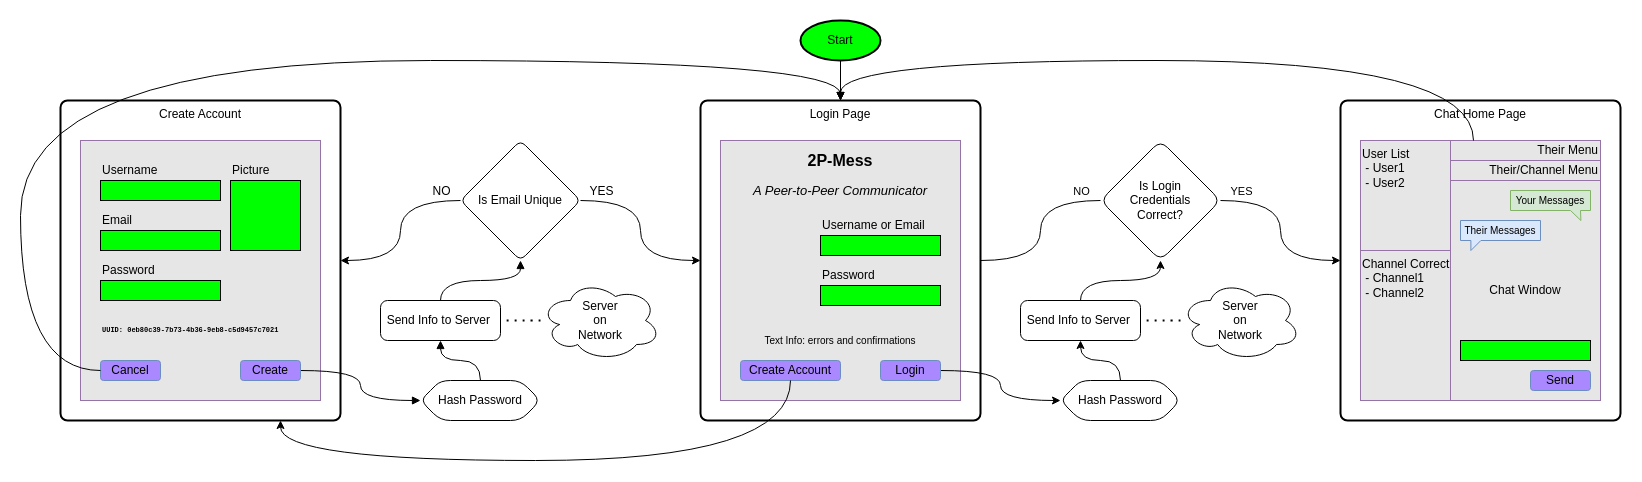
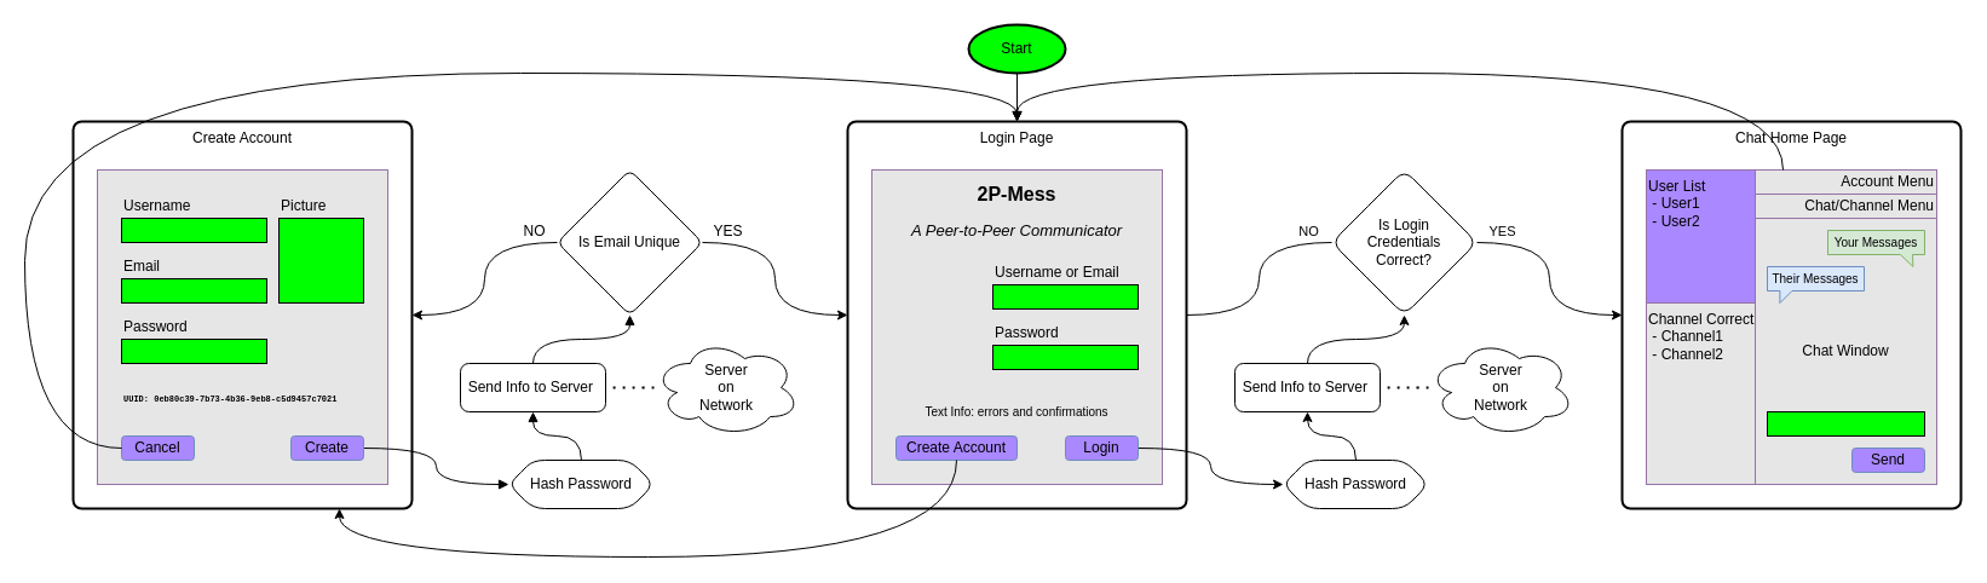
  <mxCell id="0" />
  <mxCell id="1" parent="0" />
  <mxCell id="2" value="Login Page" style="rounded=1;absoluteArcSize=1;arcSize=14;strokeWidth=2;fillColor=default;verticalAlign=top;align=center;labelPosition=center;verticalLabelPosition=middle;labelBackgroundColor=none;labelBorderColor=none;whiteSpace=wrap;html=1;spacingLeft=0;horizontal=1;" vertex="1" parent="1"><mxGeometry x="700" y="100" width="280" height="320" as="geometry" /></mxCell>
  <mxCell id="3" value="" style="rounded=0;whiteSpace=wrap;html=1;labelBackgroundColor=none;labelBorderColor=none;fillColor=#E6E6E6;strokeColor=#9673a6;" vertex="1" parent="1"><mxGeometry x="720" y="140" width="240" height="260" as="geometry" /></mxCell>
  <mxCell id="4" value="Start" style="strokeWidth=2;html=1;shape=mxgraph.flowchart.start_2;whiteSpace=wrap;labelBackgroundColor=none;labelBorderColor=none;fillColor=#00FF00;fontColor=#000000;" vertex="1" parent="1"><mxGeometry x="800" y="20" width="80" height="40" as="geometry" /></mxCell>
  <mxCell id="5" value="" style="endArrow=block;html=1;rounded=0;fontColor=#000000;endFill=1;" edge="1" parent="1" source="4" target="2"><mxGeometry width="50" height="50" relative="1" as="geometry"><mxPoint x="880" y="10" as="sourcePoint" /><mxPoint x="780" y="70" as="targetPoint" /></mxGeometry></mxCell>
  <mxCell id="6" value="" style="rounded=0;whiteSpace=wrap;html=1;labelBackgroundColor=none;labelBorderColor=none;fontColor=#000000;fillColor=#00FF00;" vertex="1" parent="1"><mxGeometry x="820" y="235" width="120" height="20" as="geometry" /></mxCell>
  <mxCell id="7" value="Username or Email" style="text;html=1;strokeColor=none;fillColor=none;align=left;verticalAlign=middle;whiteSpace=wrap;rounded=0;labelBackgroundColor=none;labelBorderColor=none;fontColor=#000000;" vertex="1" parent="1"><mxGeometry x="820" y="215" width="120" height="20" as="geometry" /></mxCell>
  <mxCell id="8" value="" style="rounded=0;whiteSpace=wrap;html=1;labelBackgroundColor=none;labelBorderColor=none;fontColor=#000000;fillColor=#00FF00;" vertex="1" parent="1"><mxGeometry x="820" y="285" width="120" height="20" as="geometry" /></mxCell>
  <mxCell id="9" value="Password" style="text;html=1;strokeColor=none;fillColor=none;align=left;verticalAlign=middle;whiteSpace=wrap;rounded=0;labelBackgroundColor=none;labelBorderColor=none;fontColor=#000000;" vertex="1" parent="1"><mxGeometry x="820" y="265" width="120" height="20" as="geometry" /></mxCell>
  <mxCell id="10" value="" style="rounded=0;orthogonalLoop=1;jettySize=auto;html=1;fontColor=#000000;edgeStyle=orthogonalEdgeStyle;curved=1;" edge="1" parent="1" source="11" target="59"><mxGeometry relative="1" as="geometry" /></mxCell>
  <mxCell id="11" value="Login" style="rounded=1;whiteSpace=wrap;html=1;labelBackgroundColor=none;labelBorderColor=none;fillColor=#AA88FF;strokeColor=#6c8ebf;" vertex="1" parent="1"><mxGeometry x="880" y="360" width="60" height="20" as="geometry" /></mxCell>
  <mxCell id="12" value="Create Account" style="rounded=1;whiteSpace=wrap;html=1;labelBackgroundColor=none;labelBorderColor=none;fillColor=#AA88FF;strokeColor=#6c8ebf;" vertex="1" parent="1"><mxGeometry x="740" y="360" width="100" height="20" as="geometry" /></mxCell>
  <mxCell id="13" value="2P-Mess" style="text;html=1;strokeColor=none;fillColor=none;align=center;verticalAlign=middle;whiteSpace=wrap;rounded=0;labelBackgroundColor=none;labelBorderColor=none;fontColor=#000000;fontStyle=1;fontSize=16;" vertex="1" parent="1"><mxGeometry x="740" y="150" width="200" height="20" as="geometry" /></mxCell>
  <mxCell id="14" value="A Peer-to-Peer Communicator" style="text;html=1;strokeColor=none;fillColor=none;align=center;verticalAlign=middle;whiteSpace=wrap;rounded=0;labelBackgroundColor=none;labelBorderColor=none;fontColor=#000000;fontStyle=2;fontSize=13;" vertex="1" parent="1"><mxGeometry x="740" y="180" width="200" height="20" as="geometry" /></mxCell>
  <mxCell id="15" value="Is Login &lt;br&gt;Credentials&lt;br&gt;Correct?" style="rhombus;whiteSpace=wrap;html=1;rounded=1;labelBackgroundColor=none;labelBorderColor=none;" vertex="1" parent="1"><mxGeometry x="1100" y="140" width="120" height="120" as="geometry" /></mxCell>
  <mxCell id="16" value="" style="endArrow=none;html=1;rounded=0;fontColor=#000000;edgeStyle=orthogonalEdgeStyle;elbow=vertical;curved=1;" edge="1" parent="1" source="15" target="2"><mxGeometry width="50" height="50" relative="1" as="geometry"><mxPoint x="880" y="310" as="sourcePoint" /><mxPoint x="930" y="260" as="targetPoint" /></mxGeometry></mxCell>
  <mxCell id="17" value="NO" style="edgeLabel;html=1;align=center;verticalAlign=middle;resizable=0;points=[];fontColor=#000000;" vertex="1" connectable="0" parent="16"><mxGeometry x="-0.114" y="17" relative="1" as="geometry"><mxPoint x="23" y="-30" as="offset" /></mxGeometry></mxCell>
  <mxCell id="18" value="Chat Home Page" style="rounded=1;absoluteArcSize=1;arcSize=14;strokeWidth=2;fillColor=default;verticalAlign=top;align=center;labelPosition=center;verticalLabelPosition=middle;labelBackgroundColor=none;labelBorderColor=none;whiteSpace=wrap;html=1;spacingLeft=0;horizontal=1;" vertex="1" parent="1"><mxGeometry x="1340" y="100" width="280" height="320" as="geometry" /></mxCell>
  <mxCell id="19" value="" style="endArrow=classic;html=1;rounded=0;fontColor=#000000;curved=1;elbow=vertical;edgeStyle=orthogonalEdgeStyle;" edge="1" parent="1" source="15" target="18"><mxGeometry width="50" height="50" relative="1" as="geometry"><mxPoint x="1200" y="310" as="sourcePoint" /><mxPoint x="1180" y="240" as="targetPoint" /></mxGeometry></mxCell>
  <mxCell id="20" value="YES" style="edgeLabel;html=1;align=center;verticalAlign=middle;resizable=0;points=[];fontColor=#000000;" vertex="1" connectable="0" parent="19"><mxGeometry x="-0.172" relative="1" as="geometry"><mxPoint x="-40" y="-25" as="offset" /></mxGeometry></mxCell>
- <mxCell id="21" value="User List&lt;br&gt;&amp;nbsp;- User1&lt;br&gt;&amp;nbsp;- User2&lt;br&gt;" style="rounded=0;whiteSpace=wrap;html=1;labelBackgroundColor=none;labelBorderColor=none;fillColor=#E6E6E6;strokeColor=#9673a6;verticalAlign=top;align=left;" vertex="1" parent="1"><mxGeometry x="1360" y="140" width="90" height="110" as="geometry" /></mxCell>
- <mxCell id="22" value="Their Menu" style="rounded=0;whiteSpace=wrap;html=1;labelBackgroundColor=none;labelBorderColor=none;fillColor=#E6E6E6;strokeColor=#9673a6;align=right;" vertex="1" parent="1"><mxGeometry x="1450" y="140" width="150" height="20" as="geometry" /></mxCell>
+ <mxCell id="21" value="User List&lt;br&gt;&amp;nbsp;- User1&lt;br&gt;&amp;nbsp;- User2&lt;br&gt;" style="rounded=0;whiteSpace=wrap;html=1;labelBackgroundColor=none;labelBorderColor=none;fillColor=#aa88ff;strokeColor=#9673a6;verticalAlign=top;align=left;" vertex="1" parent="1"><mxGeometry x="1360" y="140" width="90" height="110" as="geometry" /></mxCell>
+ <mxCell id="22" value="Account Menu" style="rounded=0;whiteSpace=wrap;html=1;labelBackgroundColor=none;labelBorderColor=none;fillColor=#E6E6E6;strokeColor=#9673a6;align=right;" vertex="1" parent="1"><mxGeometry x="1450" y="140" width="150" height="20" as="geometry" /></mxCell>
  <mxCell id="23" value="Chat Window" style="rounded=0;whiteSpace=wrap;html=1;labelBackgroundColor=none;labelBorderColor=none;fillColor=#E6E6E6;strokeColor=#9673a6;" vertex="1" parent="1"><mxGeometry x="1450" y="180" width="150" height="220" as="geometry" /></mxCell>
  <mxCell id="24" value="" style="endArrow=block;html=1;rounded=0;fontColor=#000000;curved=1;elbow=vertical;endFill=1;edgeStyle=orthogonalEdgeStyle;" edge="1" parent="1" source="22" target="2"><mxGeometry width="50" height="50" relative="1" as="geometry"><mxPoint x="1510" y="260" as="sourcePoint" /><mxPoint x="1560" y="210" as="targetPoint" /><Array as="points"><mxPoint x="1473" y="60" /><mxPoint x="840" y="60" /></Array></mxGeometry></mxCell>
  <mxCell id="25" value="&lt;span&gt;Channel Correct&lt;/span&gt;&lt;br&gt;&lt;div&gt;&lt;span&gt;&amp;nbsp;- Channel1&lt;/span&gt;&lt;/div&gt;&lt;div&gt;&lt;span&gt;&amp;nbsp;- Channel2&lt;/span&gt;&lt;/div&gt;" style="rounded=0;whiteSpace=wrap;html=1;labelBackgroundColor=none;labelBorderColor=none;fillColor=#E6E6E6;strokeColor=#9673a6;verticalAlign=top;align=left;" vertex="1" parent="1"><mxGeometry x="1360" y="250" width="90" height="150" as="geometry" /></mxCell>
  <mxCell id="26" value="Create Account" style="rounded=1;absoluteArcSize=1;arcSize=14;strokeWidth=2;fillColor=default;verticalAlign=top;align=center;labelPosition=center;verticalLabelPosition=middle;labelBackgroundColor=none;labelBorderColor=none;whiteSpace=wrap;html=1;spacingLeft=0;horizontal=1;" vertex="1" parent="1"><mxGeometry x="60" y="100" width="280" height="320" as="geometry" /></mxCell>
  <mxCell id="27" value="" style="rounded=0;whiteSpace=wrap;html=1;labelBackgroundColor=none;labelBorderColor=none;fillColor=#E6E6E6;strokeColor=#9673a6;" vertex="1" parent="1"><mxGeometry x="80" y="140" width="240" height="260" as="geometry" /></mxCell>
  <mxCell id="28" value="" style="endArrow=classic;html=1;rounded=0;fontColor=#000000;curved=1;elbow=vertical;edgeStyle=orthogonalEdgeStyle;" edge="1" parent="1" source="12" target="26"><mxGeometry width="50" height="50" relative="1" as="geometry"><mxPoint x="1250" y="590" as="sourcePoint" /><mxPoint x="1300" y="540" as="targetPoint" /><Array as="points"><mxPoint x="790" y="460" /><mxPoint x="280" y="460" /></Array></mxGeometry></mxCell>
  <mxCell id="29" value="" style="rounded=0;whiteSpace=wrap;html=1;labelBackgroundColor=none;labelBorderColor=none;fontColor=#000000;fillColor=#00FF00;" vertex="1" parent="1"><mxGeometry x="100" y="180" width="120" height="20" as="geometry" /></mxCell>
  <mxCell id="30" value="Username" style="text;html=1;strokeColor=none;fillColor=none;align=left;verticalAlign=middle;whiteSpace=wrap;rounded=0;labelBackgroundColor=none;labelBorderColor=none;fontColor=#000000;" vertex="1" parent="1"><mxGeometry x="100" y="160" width="120" height="20" as="geometry" /></mxCell>
  <mxCell id="31" value="" style="rounded=0;whiteSpace=wrap;html=1;labelBackgroundColor=none;labelBorderColor=none;fontColor=#000000;fillColor=#00FF00;" vertex="1" parent="1"><mxGeometry x="100" y="230" width="120" height="20" as="geometry" /></mxCell>
  <mxCell id="32" value="Email" style="text;html=1;strokeColor=none;fillColor=none;align=left;verticalAlign=middle;whiteSpace=wrap;rounded=0;labelBackgroundColor=none;labelBorderColor=none;fontColor=#000000;" vertex="1" parent="1"><mxGeometry x="100" y="210" width="120" height="20" as="geometry" /></mxCell>
  <mxCell id="33" value="" style="rounded=0;whiteSpace=wrap;html=1;labelBackgroundColor=none;labelBorderColor=none;fontColor=#000000;fillColor=#00FF00;" vertex="1" parent="1"><mxGeometry x="100" y="280" width="120" height="20" as="geometry" /></mxCell>
  <mxCell id="34" value="Password&lt;span style=&quot;color: rgba(0 , 0 , 0 , 0) ; font-family: monospace ; font-size: 0px&quot;&gt;%3CmxGraphModel%3E%3Croot%3E%3CmxCell%20id%3D%220%22%2F%3E%3CmxCell%20id%3D%221%22%20parent%3D%220%22%2F%3E%3CmxCell%20id%3D%222%22%20value%3D%22%22%20style%3D%22rounded%3D0%3BwhiteSpace%3Dwrap%3Bhtml%3D1%3BlabelBackgroundColor%3Dnone%3BlabelBorderColor%3Dnone%3BfontColor%3D%23000000%3BfillColor%3D%2300FF00%3B%22%20vertex%3D%221%22%20parent%3D%221%22%3E%3CmxGeometry%20x%3D%22280%22%20y%3D%22770%22%20width%3D%22120%22%20height%3D%2220%22%20as%3D%22geometry%22%2F%3E%3C%2FmxCell%3E%3CmxCell%20id%3D%223%22%20value%3D%22Email%22%20style%3D%22text%3Bhtml%3D1%3BstrokeColor%3Dnone%3BfillColor%3Dnone%3Balign%3Dleft%3BverticalAlign%3Dmiddle%3BwhiteSpace%3Dwrap%3Brounded%3D0%3BlabelBackgroundColor%3Dnone%3BlabelBorderColor%3Dnone%3BfontColor%3D%23000000%3B%22%20vertex%3D%221%22%20parent%3D%221%22%3E%3CmxGeometry%20x%3D%22280%22%20y%3D%22750%22%20width%3D%22120%22%20height%3D%2220%22%20as%3D%22geometry%22%2F%3E%3C%2FmxCell%3E%3C%2Froot%3E%3C%2FmxGraphModel%3E&lt;/span&gt;" style="text;html=1;strokeColor=none;fillColor=none;align=left;verticalAlign=middle;whiteSpace=wrap;rounded=0;labelBackgroundColor=none;labelBorderColor=none;fontColor=#000000;" vertex="1" parent="1"><mxGeometry x="100" y="260" width="120" height="20" as="geometry" /></mxCell>
  <mxCell id="35" value="" style="rounded=0;whiteSpace=wrap;html=1;labelBackgroundColor=none;labelBorderColor=none;fontColor=#000000;fillColor=#00FF00;" vertex="1" parent="1"><mxGeometry x="230" y="180" width="70" height="70" as="geometry" /></mxCell>
  <mxCell id="36" value="Picture" style="text;html=1;strokeColor=none;fillColor=none;align=left;verticalAlign=middle;whiteSpace=wrap;rounded=0;labelBackgroundColor=none;labelBorderColor=none;fontColor=#000000;" vertex="1" parent="1"><mxGeometry x="230" y="160" width="70" height="20" as="geometry" /></mxCell>
  <mxCell id="37" value="" style="edgeStyle=orthogonalEdgeStyle;curved=1;rounded=0;orthogonalLoop=1;jettySize=auto;html=1;fontFamily=Courier New;fontSize=7;fontColor=#000000;endArrow=block;endFill=1;elbow=vertical;" edge="1" parent="1" source="38" target="42"><mxGeometry relative="1" as="geometry" /></mxCell>
  <mxCell id="38" value="Create" style="rounded=1;whiteSpace=wrap;html=1;labelBackgroundColor=none;labelBorderColor=none;fillColor=#AA88FF;strokeColor=#6c8ebf;" vertex="1" parent="1"><mxGeometry x="240" y="360" width="60" height="20" as="geometry" /></mxCell>
  <mxCell id="39" value="Cancel" style="rounded=1;whiteSpace=wrap;html=1;labelBackgroundColor=none;labelBorderColor=none;fillColor=#AA88FF;strokeColor=#6c8ebf;" vertex="1" parent="1"><mxGeometry x="100" y="360" width="60" height="20" as="geometry" /></mxCell>
  <mxCell id="40" value="UUID: 0eb80c39-7b73-4b36-9eb8-c5d9457c7021" style="text;html=1;strokeColor=none;fillColor=none;align=left;verticalAlign=middle;whiteSpace=wrap;rounded=0;labelBackgroundColor=none;labelBorderColor=none;fontColor=#000000;fontSize=7;fontStyle=1;fontFamily=Courier New;" vertex="1" parent="1"><mxGeometry x="100" y="320" width="200" height="20" as="geometry" /></mxCell>
  <mxCell id="41" value="" style="edgeStyle=orthogonalEdgeStyle;curved=1;rounded=0;orthogonalLoop=1;jettySize=auto;html=1;fontFamily=Helvetica;fontSize=12;fontColor=#000000;endArrow=block;endFill=1;elbow=vertical;" edge="1" parent="1" source="42" target="44"><mxGeometry relative="1" as="geometry" /></mxCell>
  <mxCell id="42" value="Hash Password" style="shape=hexagon;perimeter=hexagonPerimeter2;whiteSpace=wrap;html=1;fixedSize=1;rounded=1;labelBackgroundColor=none;labelBorderColor=none;" vertex="1" parent="1"><mxGeometry x="420" y="380" width="120" height="40" as="geometry" /></mxCell>
  <mxCell id="43" value="" style="edgeStyle=orthogonalEdgeStyle;curved=1;rounded=0;orthogonalLoop=1;jettySize=auto;html=1;fontFamily=Helvetica;fontSize=12;fontColor=#000000;endArrow=block;endFill=1;elbow=vertical;" edge="1" parent="1" source="44" target="45"><mxGeometry relative="1" as="geometry" /></mxCell>
  <mxCell id="44" value="Send Info to Server&amp;nbsp;" style="rounded=1;whiteSpace=wrap;html=1;absoluteArcSize=1;arcSize=14;strokeWidth=1;labelBackgroundColor=none;labelBorderColor=none;fontFamily=Helvetica;fontSize=12;fontColor=#000000;fillColor=default;" vertex="1" parent="1"><mxGeometry x="380" y="300" width="120" height="40" as="geometry" /></mxCell>
  <mxCell id="45" value="Is Email Unique" style="rhombus;whiteSpace=wrap;html=1;fillColor=default;fontColor=#000000;rounded=1;arcSize=14;strokeWidth=1;labelBackgroundColor=none;labelBorderColor=none;" vertex="1" parent="1"><mxGeometry x="460" y="140" width="120" height="120" as="geometry" /></mxCell>
  <mxCell id="46" value="" style="endArrow=classic;html=1;rounded=0;fontFamily=Helvetica;fontSize=12;fontColor=#000000;curved=1;elbow=vertical;edgeStyle=orthogonalEdgeStyle;" edge="1" parent="1" source="45" target="26"><mxGeometry width="50" height="50" relative="1" as="geometry"><mxPoint x="1000" y="690" as="sourcePoint" /><mxPoint x="1050" y="640" as="targetPoint" /></mxGeometry></mxCell>
  <mxCell id="47" value="NO" style="edgeLabel;html=1;align=center;verticalAlign=middle;resizable=0;points=[];fontSize=12;fontFamily=Helvetica;fontColor=#000000;" vertex="1" connectable="0" parent="46"><mxGeometry x="-0.767" y="2" relative="1" as="geometry"><mxPoint x="1" y="-12" as="offset" /></mxGeometry></mxCell>
  <mxCell id="48" value="" style="endArrow=classic;html=1;rounded=0;fontFamily=Helvetica;fontSize=12;fontColor=#000000;curved=1;elbow=vertical;edgeStyle=orthogonalEdgeStyle;entryX=0;entryY=0.5;entryDx=0;entryDy=0;exitX=1;exitY=0.5;exitDx=0;exitDy=0;" edge="1" parent="1" source="45" target="2"><mxGeometry width="50" height="50" relative="1" as="geometry"><mxPoint x="1110" y="460" as="sourcePoint" /><mxPoint x="1160" y="410" as="targetPoint" /><Array as="points" /></mxGeometry></mxCell>
  <mxCell id="49" value="YES" style="edgeLabel;html=1;align=center;verticalAlign=middle;resizable=0;points=[];fontSize=12;fontFamily=Helvetica;fontColor=#000000;" vertex="1" connectable="0" parent="48"><mxGeometry x="-0.602" y="29" relative="1" as="geometry"><mxPoint x="-16" y="19" as="offset" /></mxGeometry></mxCell>
  <mxCell id="50" value="" style="endArrow=classic;html=1;rounded=0;fontFamily=Helvetica;fontSize=12;fontColor=#000000;curved=1;elbow=vertical;edgeStyle=orthogonalEdgeStyle;entryX=0.5;entryY=0;entryDx=0;entryDy=0;exitX=0;exitY=0.5;exitDx=0;exitDy=0;" edge="1" parent="1" source="39" target="2"><mxGeometry width="50" height="50" relative="1" as="geometry"><mxPoint x="1010" y="580" as="sourcePoint" /><mxPoint x="1060" y="530" as="targetPoint" /><Array as="points"><mxPoint x="20" y="370" /><mxPoint x="20" y="60" /><mxPoint x="840" y="60" /></Array></mxGeometry></mxCell>
  <mxCell id="51" value="Server&lt;br&gt;on&lt;br&gt;Network" style="ellipse;shape=cloud;whiteSpace=wrap;html=1;labelBackgroundColor=none;labelBorderColor=none;fontFamily=Helvetica;fontSize=12;fontColor=#000000;fillColor=default;" vertex="1" parent="1"><mxGeometry x="540" y="280" width="120" height="80" as="geometry" /></mxCell>
  <mxCell id="52" value="" style="endArrow=none;dashed=1;html=1;dashPattern=1 3;strokeWidth=2;rounded=0;fontFamily=Helvetica;fontSize=12;fontColor=#000000;curved=1;elbow=vertical;" edge="1" parent="1" source="51" target="44"><mxGeometry width="50" height="50" relative="1" as="geometry"><mxPoint x="430" y="430" as="sourcePoint" /><mxPoint x="480" y="380" as="targetPoint" /></mxGeometry></mxCell>
- <mxCell id="53" value="Their/Channel Menu" style="rounded=0;whiteSpace=wrap;html=1;labelBackgroundColor=none;labelBorderColor=none;fillColor=#E6E6E6;strokeColor=#9673a6;align=right;" vertex="1" parent="1"><mxGeometry x="1450" y="160" width="150" height="20" as="geometry" /></mxCell>
+ <mxCell id="53" value="Chat/Channel Menu" style="rounded=0;whiteSpace=wrap;html=1;labelBackgroundColor=none;labelBorderColor=none;fillColor=#E6E6E6;strokeColor=#9673a6;align=right;" vertex="1" parent="1"><mxGeometry x="1450" y="160" width="150" height="20" as="geometry" /></mxCell>
  <mxCell id="54" value="" style="rounded=0;whiteSpace=wrap;html=1;labelBackgroundColor=none;labelBorderColor=none;fontColor=#000000;fillColor=#00FF00;" vertex="1" parent="1"><mxGeometry x="1460" y="340" width="130" height="20" as="geometry" /></mxCell>
  <mxCell id="55" value="Send" style="rounded=1;whiteSpace=wrap;html=1;labelBackgroundColor=none;labelBorderColor=none;fillColor=#AA88FF;strokeColor=#6c8ebf;" vertex="1" parent="1"><mxGeometry x="1530" y="370" width="60" height="20" as="geometry" /></mxCell>
  <mxCell id="56" value="Their Messages" style="shape=callout;whiteSpace=wrap;html=1;perimeter=calloutPerimeter;labelBackgroundColor=none;labelBorderColor=none;fontFamily=Helvetica;fontSize=10;fillColor=#dae8fc;position2=0.13;size=10;position=0.13;base=10;strokeColor=#6c8ebf;" vertex="1" parent="1"><mxGeometry x="1460" y="220" width="80" height="30" as="geometry" /></mxCell>
  <mxCell id="57" value="Your Messages" style="shape=callout;whiteSpace=wrap;html=1;perimeter=calloutPerimeter;labelBackgroundColor=none;labelBorderColor=none;fontFamily=Helvetica;fontSize=10;fillColor=#d5e8d4;position2=0.88;size=10;position=0.75;base=10;strokeColor=#82b366;" vertex="1" parent="1"><mxGeometry x="1510" y="190" width="80" height="30" as="geometry" /></mxCell>
  <mxCell id="58" value="Text Info: errors and confirmations" style="text;html=1;strokeColor=none;fillColor=none;align=center;verticalAlign=middle;whiteSpace=wrap;rounded=0;labelBackgroundColor=none;labelBorderColor=none;fontFamily=Helvetica;fontSize=10;fontColor=#000000;" vertex="1" parent="1"><mxGeometry x="740" y="330" width="200" height="20" as="geometry" /></mxCell>
  <mxCell id="59" value="Hash Password" style="shape=hexagon;perimeter=hexagonPerimeter2;whiteSpace=wrap;html=1;fixedSize=1;rounded=1;labelBackgroundColor=none;labelBorderColor=none;" vertex="1" parent="1"><mxGeometry x="1060" y="380" width="120" height="40" as="geometry" /></mxCell>
  <mxCell id="60" value="" style="endArrow=classic;html=1;rounded=0;fontFamily=Helvetica;fontSize=10;fontColor=#000000;curved=1;elbow=vertical;edgeStyle=orthogonalEdgeStyle;" edge="1" parent="1" source="59" target="61"><mxGeometry width="50" height="50" relative="1" as="geometry"><mxPoint x="1120" y="420" as="sourcePoint" /><mxPoint x="1170" y="370" as="targetPoint" /></mxGeometry></mxCell>
  <mxCell id="61" value="Send Info to Server&amp;nbsp;" style="rounded=1;whiteSpace=wrap;html=1;absoluteArcSize=1;arcSize=14;strokeWidth=1;labelBackgroundColor=none;labelBorderColor=none;fontFamily=Helvetica;fontSize=12;fontColor=#000000;fillColor=default;" vertex="1" parent="1"><mxGeometry x="1020" y="300" width="120" height="40" as="geometry" /></mxCell>
  <mxCell id="62" value="Server&lt;br&gt;on&lt;br&gt;Network" style="ellipse;shape=cloud;whiteSpace=wrap;html=1;labelBackgroundColor=none;labelBorderColor=none;fontFamily=Helvetica;fontSize=12;fontColor=#000000;fillColor=default;" vertex="1" parent="1"><mxGeometry x="1180" y="280" width="120" height="80" as="geometry" /></mxCell>
  <mxCell id="63" value="" style="endArrow=classic;html=1;rounded=0;fontFamily=Helvetica;fontSize=10;fontColor=#000000;curved=1;elbow=vertical;edgeStyle=orthogonalEdgeStyle;" edge="1" parent="1" source="61" target="15"><mxGeometry width="50" height="50" relative="1" as="geometry"><mxPoint x="1130" y="390" as="sourcePoint" /><mxPoint x="1090" y="350" as="targetPoint" /></mxGeometry></mxCell>
  <mxCell id="64" value="" style="endArrow=none;dashed=1;html=1;dashPattern=1 3;strokeWidth=2;rounded=0;fontFamily=Helvetica;fontSize=12;fontColor=#000000;curved=1;elbow=vertical;" edge="1" parent="1" source="62" target="61"><mxGeometry width="50" height="50" relative="1" as="geometry"><mxPoint x="550" y="330" as="sourcePoint" /><mxPoint x="1110" y="320" as="targetPoint" /></mxGeometry></mxCell>
